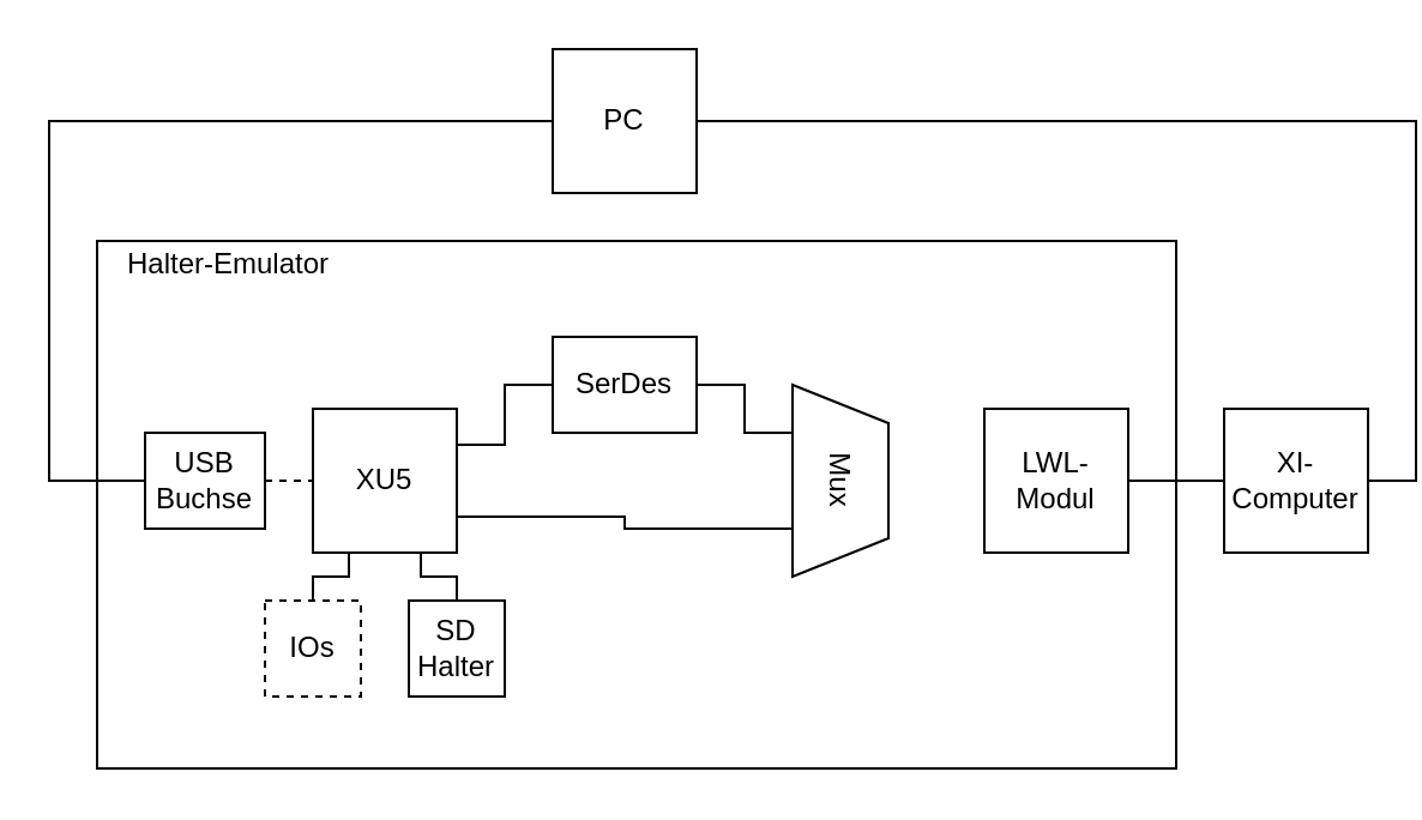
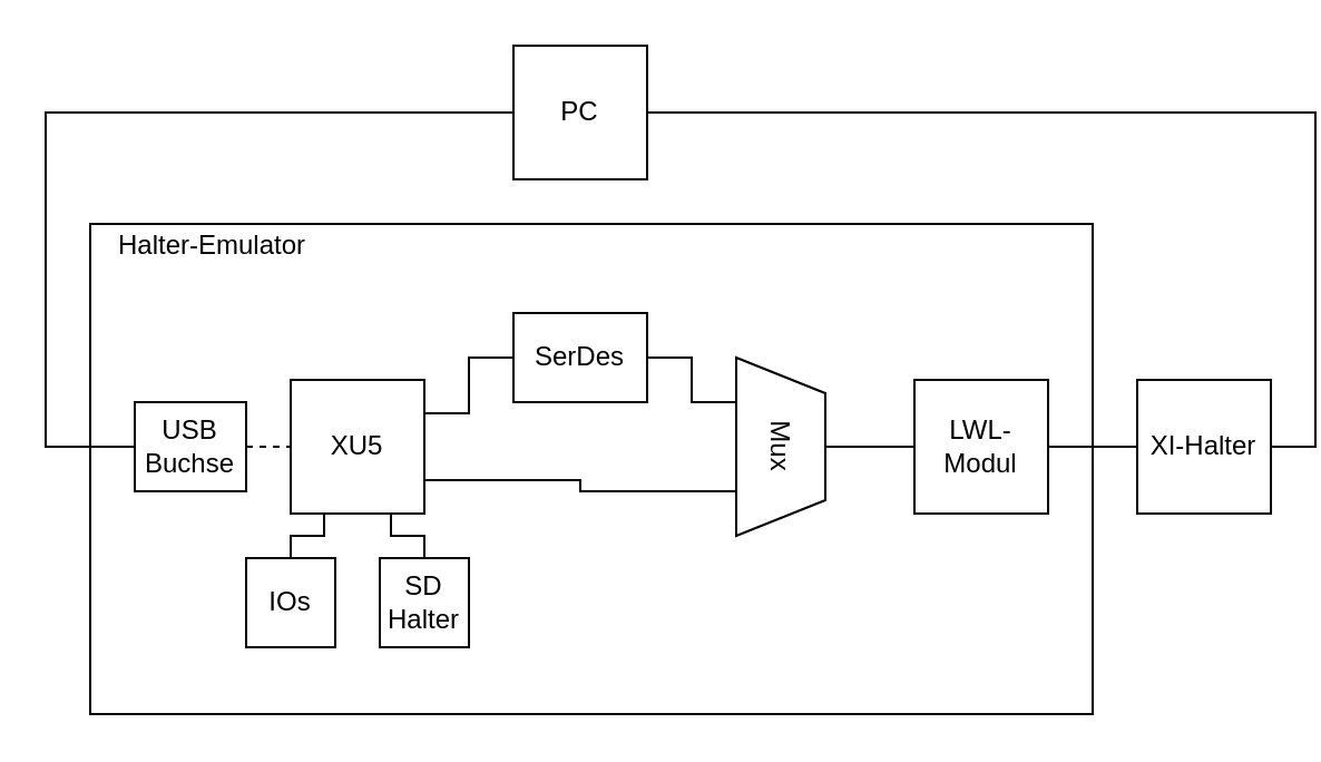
  <mxCell id="0" />
  <mxCell id="1" parent="0" />
  <mxCell id="2" value="" style="rounded=0;whiteSpace=wrap;html=1;fillColor=none;" parent="1" vertex="1"><mxGeometry x="40" y="100" width="450" height="220" as="geometry" /></mxCell>
  <mxCell id="3" style="edgeStyle=orthogonalEdgeStyle;rounded=0;orthogonalLoop=1;jettySize=auto;html=1;exitX=1;exitY=0.75;exitDx=0;exitDy=0;entryX=0.75;entryY=1;entryDx=0;entryDy=0;endArrow=none;endFill=0;" parent="1" source="4" target="8" edge="1"><mxGeometry relative="1" as="geometry" /></mxCell>
  <mxCell id="4" value="XU5" style="rounded=0;whiteSpace=wrap;html=1;" parent="1" vertex="1"><mxGeometry x="130" y="170" width="60" height="60" as="geometry" /></mxCell>
  <mxCell id="5" style="edgeStyle=orthogonalEdgeStyle;rounded=0;orthogonalLoop=1;jettySize=auto;html=1;exitX=1;exitY=0.5;exitDx=0;exitDy=0;entryX=0.25;entryY=1;entryDx=0;entryDy=0;endArrow=none;endFill=0;strokeColor=#000000;" parent="1" source="6" target="8" edge="1"><mxGeometry relative="1" as="geometry" /></mxCell>
  <mxCell id="6" value="SerDes" style="rounded=0;whiteSpace=wrap;html=1;" parent="1" vertex="1"><mxGeometry x="230" y="140" width="60" height="40" as="geometry" /></mxCell>
+ <mxCell id="7" style="edgeStyle=orthogonalEdgeStyle;rounded=0;orthogonalLoop=1;jettySize=auto;html=1;exitX=0.5;exitY=0;exitDx=0;exitDy=0;entryX=0;entryY=0.5;entryDx=0;entryDy=0;endArrow=none;endFill=0;strokeColor=#000000;" parent="1" source="8" target="10" edge="1"><mxGeometry relative="1" as="geometry" /></mxCell>
  <mxCell id="8" value="Mux" style="shape=trapezoid;perimeter=trapezoidPerimeter;whiteSpace=wrap;html=1;rotation=90;" parent="1" vertex="1"><mxGeometry x="310" y="180" width="80" height="40" as="geometry" /></mxCell>
  <mxCell id="9" style="edgeStyle=orthogonalEdgeStyle;rounded=0;orthogonalLoop=1;jettySize=auto;html=1;exitX=1;exitY=0.5;exitDx=0;exitDy=0;entryX=0;entryY=0.5;entryDx=0;entryDy=0;endArrow=none;endFill=0;strokeColor=#000000;" parent="1" source="10" target="12" edge="1"><mxGeometry relative="1" as="geometry" /></mxCell>
  <mxCell id="10" value="LWL-Modul" style="rounded=0;whiteSpace=wrap;html=1;" parent="1" vertex="1"><mxGeometry x="410" y="170" width="60" height="60" as="geometry" /></mxCell>
  <mxCell id="11" style="edgeStyle=orthogonalEdgeStyle;rounded=0;orthogonalLoop=1;jettySize=auto;html=1;exitX=1;exitY=0.5;exitDx=0;exitDy=0;entryX=1;entryY=0.5;entryDx=0;entryDy=0;endArrow=none;endFill=0;strokeColor=#000000;" parent="1" source="12" target="14" edge="1"><mxGeometry relative="1" as="geometry" /></mxCell>
- <mxCell id="12" value="XI-Computer" style="rounded=0;whiteSpace=wrap;html=1;" parent="1" vertex="1"><mxGeometry x="510" y="170" width="60" height="60" as="geometry" /></mxCell>
+ <mxCell id="12" value="XI-Halter" style="rounded=0;whiteSpace=wrap;html=1;" parent="1" vertex="1"><mxGeometry x="510" y="170" width="60" height="60" as="geometry" /></mxCell>
  <mxCell id="13" style="edgeStyle=orthogonalEdgeStyle;rounded=0;orthogonalLoop=1;jettySize=auto;html=1;exitX=0;exitY=0.5;exitDx=0;exitDy=0;entryX=0;entryY=0.5;entryDx=0;entryDy=0;endArrow=none;endFill=0;" edge="1" parent="1" source="14" target="22"><mxGeometry relative="1" as="geometry"><Array as="points"><mxPoint x="20" y="50" /><mxPoint x="20" y="200" /></Array></mxGeometry></mxCell>
  <mxCell id="14" value="PC" style="rounded=0;whiteSpace=wrap;html=1;" parent="1" vertex="1"><mxGeometry x="230" y="20" width="60" height="60" as="geometry" /></mxCell>
  <mxCell id="15" value="" style="endArrow=none;html=1;exitX=1;exitY=0.25;exitDx=0;exitDy=0;entryX=0;entryY=0.5;entryDx=0;entryDy=0;edgeStyle=orthogonalEdgeStyle;rounded=0;" parent="1" source="4" target="6" edge="1"><mxGeometry width="50" height="50" relative="1" as="geometry"><mxPoint x="340" y="290" as="sourcePoint" /><mxPoint x="390" y="240" as="targetPoint" /></mxGeometry></mxCell>
  <mxCell id="16" value="Halter-Emulator" style="text;html=1;strokeColor=none;fillColor=none;align=center;verticalAlign=middle;whiteSpace=wrap;rounded=0;" parent="1" vertex="1"><mxGeometry x="40" y="100" width="110" height="20" as="geometry" /></mxCell>
  <mxCell id="17" style="edgeStyle=orthogonalEdgeStyle;rounded=0;orthogonalLoop=1;jettySize=auto;html=1;exitX=0.5;exitY=0;exitDx=0;exitDy=0;entryX=0.25;entryY=1;entryDx=0;entryDy=0;endArrow=none;endFill=0;" edge="1" parent="1" source="18" target="4"><mxGeometry relative="1" as="geometry"><Array as="points"><mxPoint x="130" y="240" /><mxPoint x="145" y="240" /></Array></mxGeometry></mxCell>
- <mxCell id="18" value="IOs" style="rounded=0;whiteSpace=wrap;html=1;dashed=1;" vertex="1" parent="1"><mxGeometry x="110" y="250" width="40" height="40" as="geometry" /></mxCell>
+ <mxCell id="18" value="IOs" style="rounded=0;whiteSpace=wrap;html=1;" vertex="1" parent="1"><mxGeometry x="110" y="250" width="40" height="40" as="geometry" /></mxCell>
  <mxCell id="19" style="edgeStyle=orthogonalEdgeStyle;rounded=0;orthogonalLoop=1;jettySize=auto;html=1;exitX=0.5;exitY=0;exitDx=0;exitDy=0;entryX=0.75;entryY=1;entryDx=0;entryDy=0;endArrow=none;endFill=0;" edge="1" parent="1" source="20" target="4"><mxGeometry relative="1" as="geometry"><Array as="points"><mxPoint x="190" y="240" /><mxPoint x="175" y="240" /></Array></mxGeometry></mxCell>
  <mxCell id="20" value="SD&lt;br&gt;Halter" style="rounded=0;whiteSpace=wrap;html=1;" vertex="1" parent="1"><mxGeometry x="170" y="250" width="40" height="40" as="geometry" /></mxCell>
  <mxCell id="21" style="edgeStyle=orthogonalEdgeStyle;rounded=0;orthogonalLoop=1;jettySize=auto;html=1;exitX=1;exitY=0.5;exitDx=0;exitDy=0;entryX=0;entryY=0.5;entryDx=0;entryDy=0;endArrow=none;endFill=0;dashed=1;" edge="1" parent="1" source="22" target="4"><mxGeometry relative="1" as="geometry" /></mxCell>
  <mxCell id="22" value="USB&lt;br&gt;Buchse" style="rounded=0;whiteSpace=wrap;html=1;" vertex="1" parent="1"><mxGeometry x="60" y="180" width="50" height="40" as="geometry" /></mxCell>
